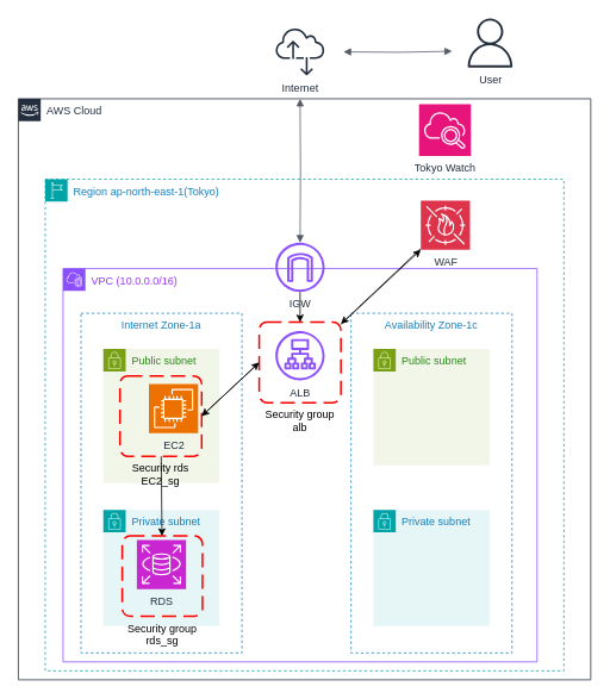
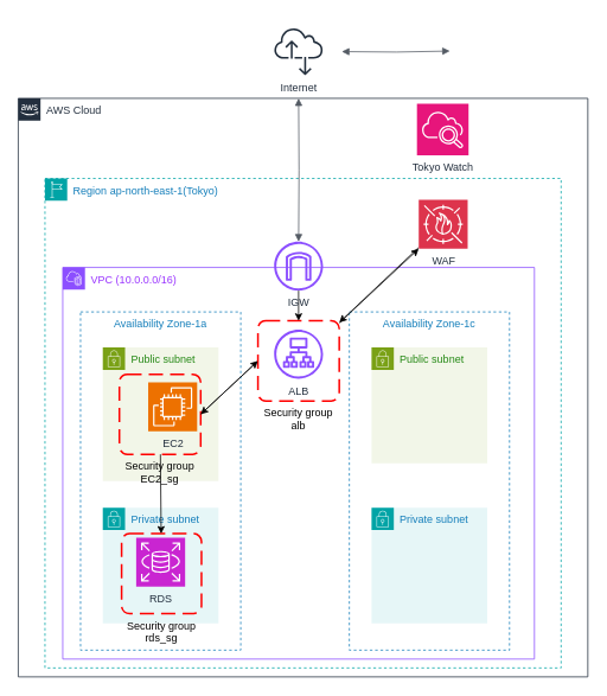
  <mxCell id="0" />
  <mxCell id="1" parent="0" />
  <mxCell id="2" value="AWS Cloud" style="points=[[0,0],[0.25,0],[0.5,0],[0.75,0],[1,0],[1,0.25],[1,0.5],[1,0.75],[1,1],[0.75,1],[0.5,1],[0.25,1],[0,1],[0,0.75],[0,0.5],[0,0.25]];outlineConnect=0;gradientColor=none;html=1;whiteSpace=wrap;fontSize=12;fontStyle=0;container=1;pointerEvents=0;collapsible=0;recursiveResize=0;shape=mxgraph.aws4.group;grIcon=mxgraph.aws4.group_aws_cloud_alt;strokeColor=#232F3E;fillColor=none;verticalAlign=top;align=left;spacingLeft=30;fontColor=#232F3E;dashed=0;" parent="1" vertex="1"><mxGeometry x="20" y="110" width="640" height="650" as="geometry" /></mxCell>
  <mxCell id="3" value="Region ap-north-east-1(Tokyo)" style="points=[[0,0],[0.25,0],[0.5,0],[0.75,0],[1,0],[1,0.25],[1,0.5],[1,0.75],[1,1],[0.75,1],[0.5,1],[0.25,1],[0,1],[0,0.75],[0,0.5],[0,0.25]];outlineConnect=0;gradientColor=none;html=1;whiteSpace=wrap;fontSize=12;fontStyle=0;container=1;pointerEvents=0;collapsible=0;recursiveResize=0;shape=mxgraph.aws4.group;grIcon=mxgraph.aws4.group_region;strokeColor=#00A4A6;fillColor=none;verticalAlign=top;align=left;spacingLeft=30;fontColor=#147EBA;dashed=1;" parent="2" vertex="1"><mxGeometry x="30" y="90" width="580" height="550" as="geometry" /></mxCell>
  <mxCell id="4" value="&lt;font style=&quot;color: rgb(153, 51, 255);&quot;&gt;VPC (10.0.0.0/16)&lt;/font&gt;" style="points=[[0,0],[0.25,0],[0.5,0],[0.75,0],[1,0],[1,0.25],[1,0.5],[1,0.75],[1,1],[0.75,1],[0.5,1],[0.25,1],[0,1],[0,0.75],[0,0.5],[0,0.25]];outlineConnect=0;gradientColor=none;html=1;whiteSpace=wrap;fontSize=12;fontStyle=0;container=1;pointerEvents=0;collapsible=0;recursiveResize=0;shape=mxgraph.aws4.group;grIcon=mxgraph.aws4.group_vpc2;strokeColor=#8C4FFF;fillColor=none;verticalAlign=top;align=left;spacingLeft=30;fontColor=#AAB7B8;dashed=0;" parent="3" vertex="1"><mxGeometry x="20" y="100" width="530" height="440" as="geometry" /></mxCell>
- <mxCell id="5" value="Internet Zone-1a" style="fillColor=none;strokeColor=#147EBA;dashed=1;verticalAlign=top;fontStyle=0;fontColor=#147EBA;whiteSpace=wrap;html=1;" parent="4" vertex="1"><mxGeometry x="20" y="50" width="180" height="380" as="geometry" /></mxCell>
+ <mxCell id="5" value="Availability Zone-1a" style="fillColor=none;strokeColor=#147EBA;dashed=1;verticalAlign=top;fontStyle=0;fontColor=#147EBA;whiteSpace=wrap;html=1;" parent="4" vertex="1"><mxGeometry x="20" y="50" width="180" height="380" as="geometry" /></mxCell>
  <mxCell id="6" value="Availability Zone-1c" style="fillColor=none;strokeColor=#147EBA;dashed=1;verticalAlign=top;fontStyle=0;fontColor=#147EBA;whiteSpace=wrap;html=1;" vertex="1" parent="4"><mxGeometry x="322" y="50" width="180" height="380" as="geometry" /></mxCell>
  <mxCell id="7" value="Public subnet" style="points=[[0,0],[0.25,0],[0.5,0],[0.75,0],[1,0],[1,0.25],[1,0.5],[1,0.75],[1,1],[0.75,1],[0.5,1],[0.25,1],[0,1],[0,0.75],[0,0.5],[0,0.25]];outlineConnect=0;gradientColor=none;html=1;whiteSpace=wrap;fontSize=12;fontStyle=0;container=1;pointerEvents=0;collapsible=0;recursiveResize=0;shape=mxgraph.aws4.group;grIcon=mxgraph.aws4.group_security_group;grStroke=0;strokeColor=#7AA116;fillColor=#F2F6E8;verticalAlign=top;align=left;spacingLeft=30;fontColor=#248814;dashed=0;" vertex="1" parent="4"><mxGeometry x="45" y="90" width="130" height="150" as="geometry" /></mxCell>
  <mxCell id="8" value="EC2" style="sketch=0;points=[[0,0,0],[0.25,0,0],[0.5,0,0],[0.75,0,0],[1,0,0],[0,1,0],[0.25,1,0],[0.5,1,0],[0.75,1,0],[1,1,0],[0,0.25,0],[0,0.5,0],[0,0.75,0],[1,0.25,0],[1,0.5,0],[1,0.75,0]];outlineConnect=0;fontColor=#232F3E;fillColor=#ED7100;strokeColor=#ffffff;dashed=0;verticalLabelPosition=bottom;verticalAlign=top;align=center;html=1;fontSize=12;fontStyle=0;aspect=fixed;shape=mxgraph.aws4.resourceIcon;resIcon=mxgraph.aws4.ec2;" vertex="1" parent="7"><mxGeometry x="51" y="39" width="55" height="55" as="geometry" /></mxCell>
- <mxCell id="9" value="Security rds&#10;EC2_sg" style="rounded=1;arcSize=10;dashed=1;strokeColor=#ff0000;fillColor=none;gradientColor=none;dashPattern=8 4;strokeWidth=2;verticalAlign=top;labelPosition=center;verticalLabelPosition=bottom;align=center;" vertex="1" parent="7"><mxGeometry x="18.63" y="30" width="91.37" height="90" as="geometry" /></mxCell>
+ <mxCell id="9" value="Security group&#10;EC2_sg" style="rounded=1;arcSize=10;dashed=1;strokeColor=#ff0000;fillColor=none;gradientColor=none;dashPattern=8 4;strokeWidth=2;verticalAlign=top;labelPosition=center;verticalLabelPosition=bottom;align=center;" vertex="1" parent="7"><mxGeometry x="18.63" y="30" width="91.37" height="90" as="geometry" /></mxCell>
  <mxCell id="10" value="Private subnet" style="points=[[0,0],[0.25,0],[0.5,0],[0.75,0],[1,0],[1,0.25],[1,0.5],[1,0.75],[1,1],[0.75,1],[0.5,1],[0.25,1],[0,1],[0,0.75],[0,0.5],[0,0.25]];outlineConnect=0;gradientColor=none;html=1;whiteSpace=wrap;fontSize=12;fontStyle=0;container=1;pointerEvents=0;collapsible=0;recursiveResize=0;shape=mxgraph.aws4.group;grIcon=mxgraph.aws4.group_security_group;grStroke=0;strokeColor=#00A4A6;fillColor=#E6F6F7;verticalAlign=top;align=left;spacingLeft=30;fontColor=#147EBA;dashed=0;" vertex="1" parent="4"><mxGeometry x="45" y="270" width="130" height="130" as="geometry" /></mxCell>
  <mxCell id="11" value="RDS" style="sketch=0;points=[[0,0,0],[0.25,0,0],[0.5,0,0],[0.75,0,0],[1,0,0],[0,1,0],[0.25,1,0],[0.5,1,0],[0.75,1,0],[1,1,0],[0,0.25,0],[0,0.5,0],[0,0.75,0],[1,0.25,0],[1,0.5,0],[1,0.75,0]];outlineConnect=0;fontColor=#232F3E;fillColor=#C925D1;strokeColor=#ffffff;dashed=0;verticalLabelPosition=bottom;verticalAlign=top;align=center;html=1;fontSize=12;fontStyle=0;aspect=fixed;shape=mxgraph.aws4.resourceIcon;resIcon=mxgraph.aws4.rds;" vertex="1" parent="10"><mxGeometry x="37.5" y="33.5" width="55" height="55" as="geometry" /></mxCell>
  <mxCell id="12" value="Security group&#10;rds_sg" style="rounded=1;arcSize=10;dashed=1;strokeColor=#ff0000;fillColor=none;gradientColor=none;dashPattern=8 4;strokeWidth=2;labelPosition=center;verticalLabelPosition=bottom;align=center;verticalAlign=top;" vertex="1" parent="10"><mxGeometry x="21.13" y="29.13" width="89.75" height="89.75" as="geometry" /></mxCell>
  <mxCell id="13" value="Public subnet" style="points=[[0,0],[0.25,0],[0.5,0],[0.75,0],[1,0],[1,0.25],[1,0.5],[1,0.75],[1,1],[0.75,1],[0.5,1],[0.25,1],[0,1],[0,0.75],[0,0.5],[0,0.25]];outlineConnect=0;gradientColor=none;html=1;whiteSpace=wrap;fontSize=12;fontStyle=0;container=1;pointerEvents=0;collapsible=0;recursiveResize=0;shape=mxgraph.aws4.group;grIcon=mxgraph.aws4.group_security_group;grStroke=0;strokeColor=#7AA116;fillColor=#F2F6E8;verticalAlign=top;align=left;spacingLeft=30;fontColor=#248814;dashed=0;" vertex="1" parent="4"><mxGeometry x="347" y="90" width="130" height="130" as="geometry" /></mxCell>
  <mxCell id="14" value="Private subnet" style="points=[[0,0],[0.25,0],[0.5,0],[0.75,0],[1,0],[1,0.25],[1,0.5],[1,0.75],[1,1],[0.75,1],[0.5,1],[0.25,1],[0,1],[0,0.75],[0,0.5],[0,0.25]];outlineConnect=0;gradientColor=none;html=1;whiteSpace=wrap;fontSize=12;fontStyle=0;container=1;pointerEvents=0;collapsible=0;recursiveResize=0;shape=mxgraph.aws4.group;grIcon=mxgraph.aws4.group_security_group;grStroke=0;strokeColor=#00A4A6;fillColor=#E6F6F7;verticalAlign=top;align=left;spacingLeft=30;fontColor=#147EBA;dashed=0;" vertex="1" parent="4"><mxGeometry x="347" y="270" width="130" height="130" as="geometry" /></mxCell>
  <mxCell id="15" value="" style="edgeStyle=none;html=1;" edge="1" parent="4" source="9" target="12"><mxGeometry relative="1" as="geometry" /></mxCell>
  <mxCell id="16" value="ALB" style="sketch=0;outlineConnect=0;fontColor=#232F3E;gradientColor=none;fillColor=#8C4FFF;strokeColor=none;dashed=0;verticalLabelPosition=bottom;verticalAlign=top;align=center;html=1;fontSize=12;fontStyle=0;aspect=fixed;pointerEvents=1;shape=mxgraph.aws4.application_load_balancer;" vertex="1" parent="4"><mxGeometry x="237.5" y="70" width="55" height="55" as="geometry" /></mxCell>
  <mxCell id="17" style="edgeStyle=none;html=1;exitX=0;exitY=0.5;exitDx=0;exitDy=0;entryX=1;entryY=0.5;entryDx=0;entryDy=0;" edge="1" parent="4" source="18" target="9"><mxGeometry relative="1" as="geometry" /></mxCell>
  <mxCell id="18" value="Security group&#10;alb" style="rounded=1;arcSize=10;dashed=1;strokeColor=#ff0000;fillColor=none;gradientColor=none;dashPattern=8 4;strokeWidth=2;verticalAlign=top;labelPosition=center;verticalLabelPosition=bottom;align=center;" vertex="1" parent="4"><mxGeometry x="219.32" y="60" width="91.37" height="90" as="geometry" /></mxCell>
  <mxCell id="19" style="edgeStyle=none;html=1;exitX=1;exitY=0.5;exitDx=0;exitDy=0;entryX=0;entryY=0.5;entryDx=0;entryDy=0;" edge="1" parent="4" source="9" target="18"><mxGeometry relative="1" as="geometry" /></mxCell>
  <mxCell id="20" style="edgeStyle=none;html=1;" edge="1" parent="3" source="21" target="18"><mxGeometry relative="1" as="geometry" /></mxCell>
  <mxCell id="21" value="WAF" style="sketch=0;points=[[0,0,0],[0.25,0,0],[0.5,0,0],[0.75,0,0],[1,0,0],[0,1,0],[0.25,1,0],[0.5,1,0],[0.75,1,0],[1,1,0],[0,0.25,0],[0,0.5,0],[0,0.75,0],[1,0.25,0],[1,0.5,0],[1,0.75,0]];outlineConnect=0;fontColor=#232F3E;fillColor=#DD344C;strokeColor=#ffffff;dashed=0;verticalLabelPosition=bottom;verticalAlign=top;align=center;html=1;fontSize=12;fontStyle=0;aspect=fixed;shape=mxgraph.aws4.resourceIcon;resIcon=mxgraph.aws4.waf;" vertex="1" parent="3"><mxGeometry x="420" y="24" width="55" height="55" as="geometry" /></mxCell>
  <mxCell id="22" value="" style="edgeStyle=none;html=1;" edge="1" parent="3" source="23" target="18"><mxGeometry relative="1" as="geometry" /></mxCell>
  <mxCell id="23" value="IGW" style="sketch=0;outlineConnect=0;fontColor=#232F3E;gradientColor=none;fillColor=#8C4FFF;strokeColor=none;dashed=0;verticalLabelPosition=bottom;verticalAlign=top;align=center;html=1;fontSize=12;fontStyle=0;aspect=fixed;pointerEvents=1;shape=mxgraph.aws4.internet_gateway;" vertex="1" parent="3"><mxGeometry x="257.5" y="71" width="55" height="55" as="geometry" /></mxCell>
  <mxCell id="24" style="edgeStyle=none;html=1;entryX=0;entryY=1;entryDx=0;entryDy=0;entryPerimeter=0;" edge="1" parent="3" source="18" target="21"><mxGeometry relative="1" as="geometry" /></mxCell>
  <mxCell id="25" value="" style="edgeStyle=orthogonalEdgeStyle;html=1;endArrow=block;elbow=vertical;startArrow=block;startFill=1;endFill=1;strokeColor=#545B64;rounded=0;" edge="1" parent="2" target="23"><mxGeometry width="100" relative="1" as="geometry"><mxPoint x="315" as="sourcePoint" /><mxPoint x="315" y="110.001" as="targetPoint" /><Array as="points" /></mxGeometry></mxCell>
  <mxCell id="26" value="Tokyo Watch" style="sketch=0;points=[[0,0,0],[0.25,0,0],[0.5,0,0],[0.75,0,0],[1,0,0],[0,1,0],[0.25,1,0],[0.5,1,0],[0.75,1,0],[1,1,0],[0,0.25,0],[0,0.5,0],[0,0.75,0],[1,0.25,0],[1,0.5,0],[1,0.75,0]];points=[[0,0,0],[0.25,0,0],[0.5,0,0],[0.75,0,0],[1,0,0],[0,1,0],[0.25,1,0],[0.5,1,0],[0.75,1,0],[1,1,0],[0,0.25,0],[0,0.5,0],[0,0.75,0],[1,0.25,0],[1,0.5,0],[1,0.75,0]];outlineConnect=0;fontColor=#232F3E;fillColor=#E7157B;strokeColor=#ffffff;dashed=0;verticalLabelPosition=bottom;verticalAlign=top;align=center;html=1;fontSize=12;fontStyle=0;aspect=fixed;shape=mxgraph.aws4.resourceIcon;resIcon=mxgraph.aws4.cloudwatch_2;" vertex="1" parent="2"><mxGeometry x="448" y="6" width="58" height="58" as="geometry" /></mxCell>
  <mxCell id="27" value="Internet" style="sketch=0;outlineConnect=0;fontColor=#232F3E;gradientColor=none;fillColor=#232F3D;strokeColor=none;dashed=0;verticalLabelPosition=bottom;verticalAlign=top;align=center;html=1;fontSize=12;fontStyle=0;aspect=fixed;pointerEvents=1;shape=mxgraph.aws4.internet_alt2;" vertex="1" parent="1"><mxGeometry x="307.5" y="30" width="55" height="55" as="geometry" /></mxCell>
- <mxCell id="28" value="User" style="sketch=0;outlineConnect=0;fontColor=#232F3E;gradientColor=none;fillColor=#232F3D;strokeColor=none;dashed=0;verticalLabelPosition=bottom;verticalAlign=top;align=center;html=1;fontSize=12;fontStyle=0;aspect=fixed;pointerEvents=1;shape=mxgraph.aws4.user;" vertex="1" parent="1"><mxGeometry x="520" y="20" width="55" height="55" as="geometry" /></mxCell>
  <mxCell id="29" value="" style="edgeStyle=orthogonalEdgeStyle;html=1;endArrow=block;elbow=vertical;startArrow=block;startFill=1;endFill=1;strokeColor=#545B64;rounded=0;" edge="1" parent="1"><mxGeometry width="100" relative="1" as="geometry"><mxPoint x="383.5" y="57.5" as="sourcePoint" /><mxPoint x="505" y="56.88" as="targetPoint" /></mxGeometry></mxCell>
